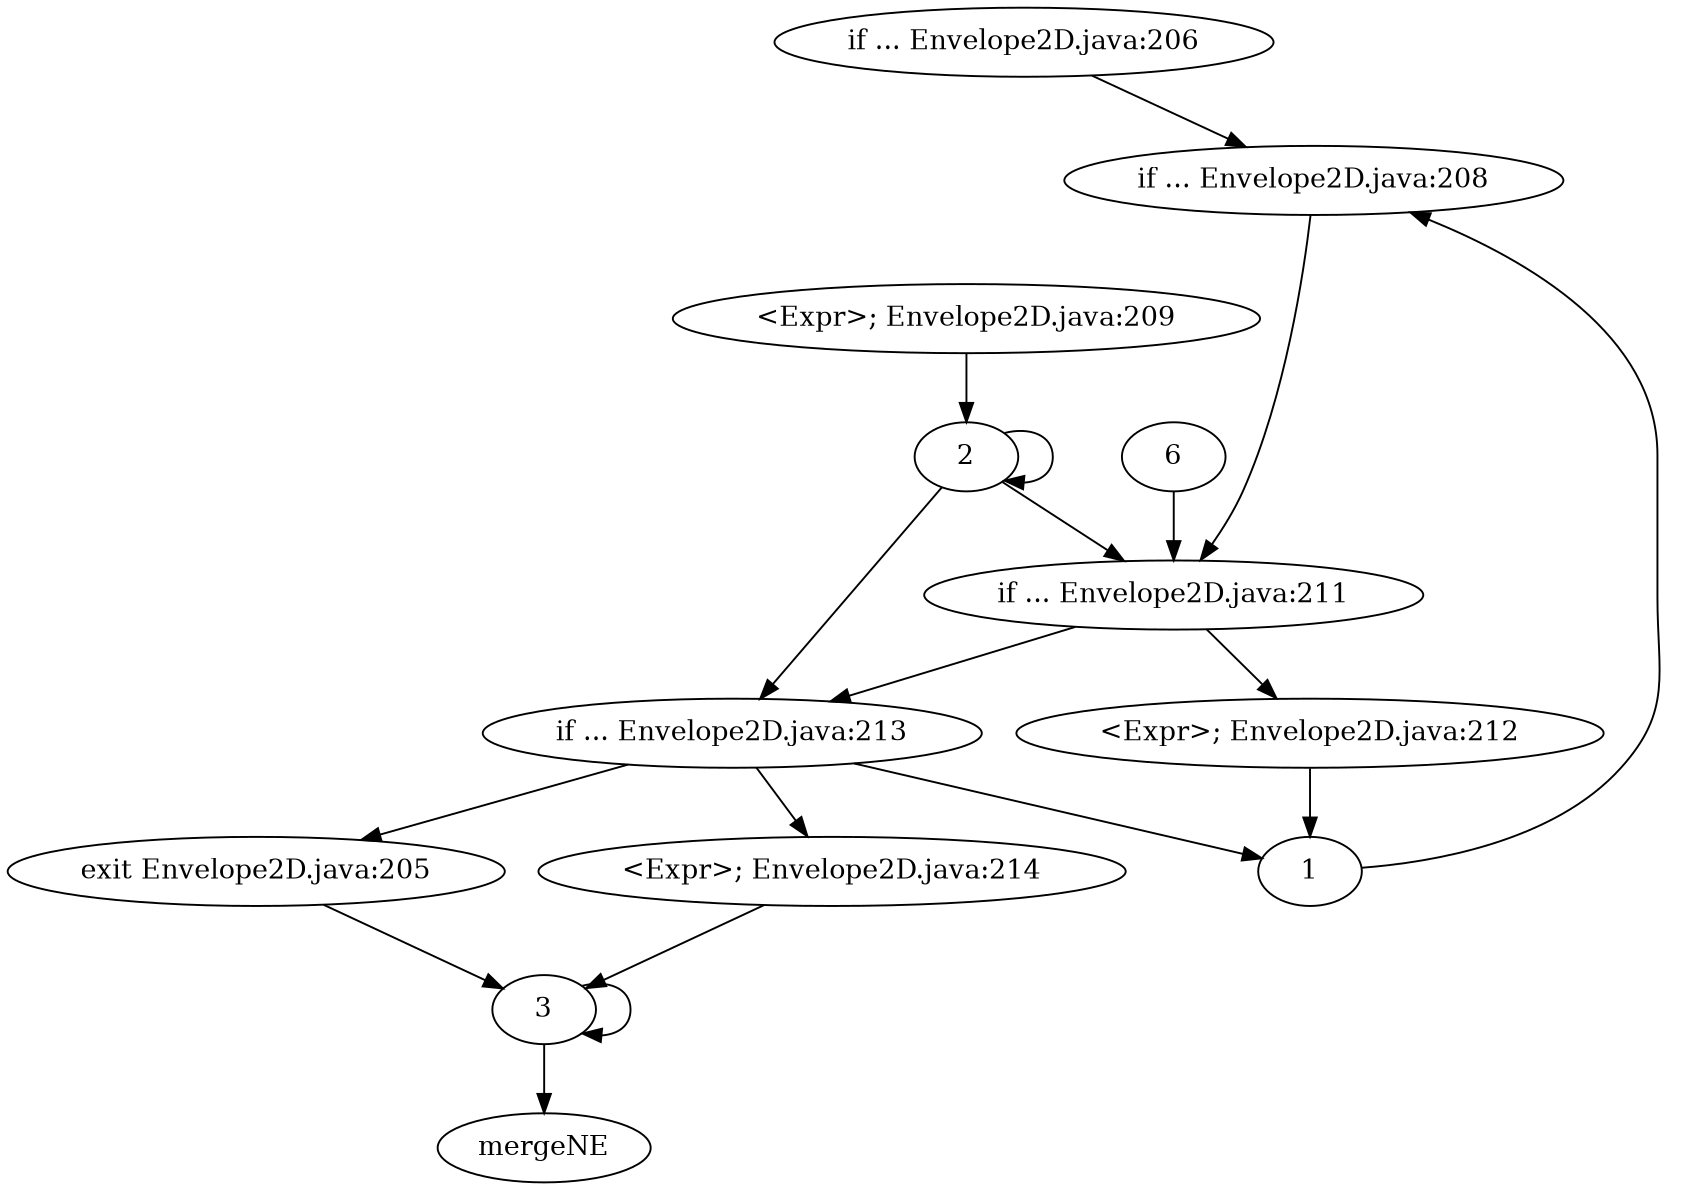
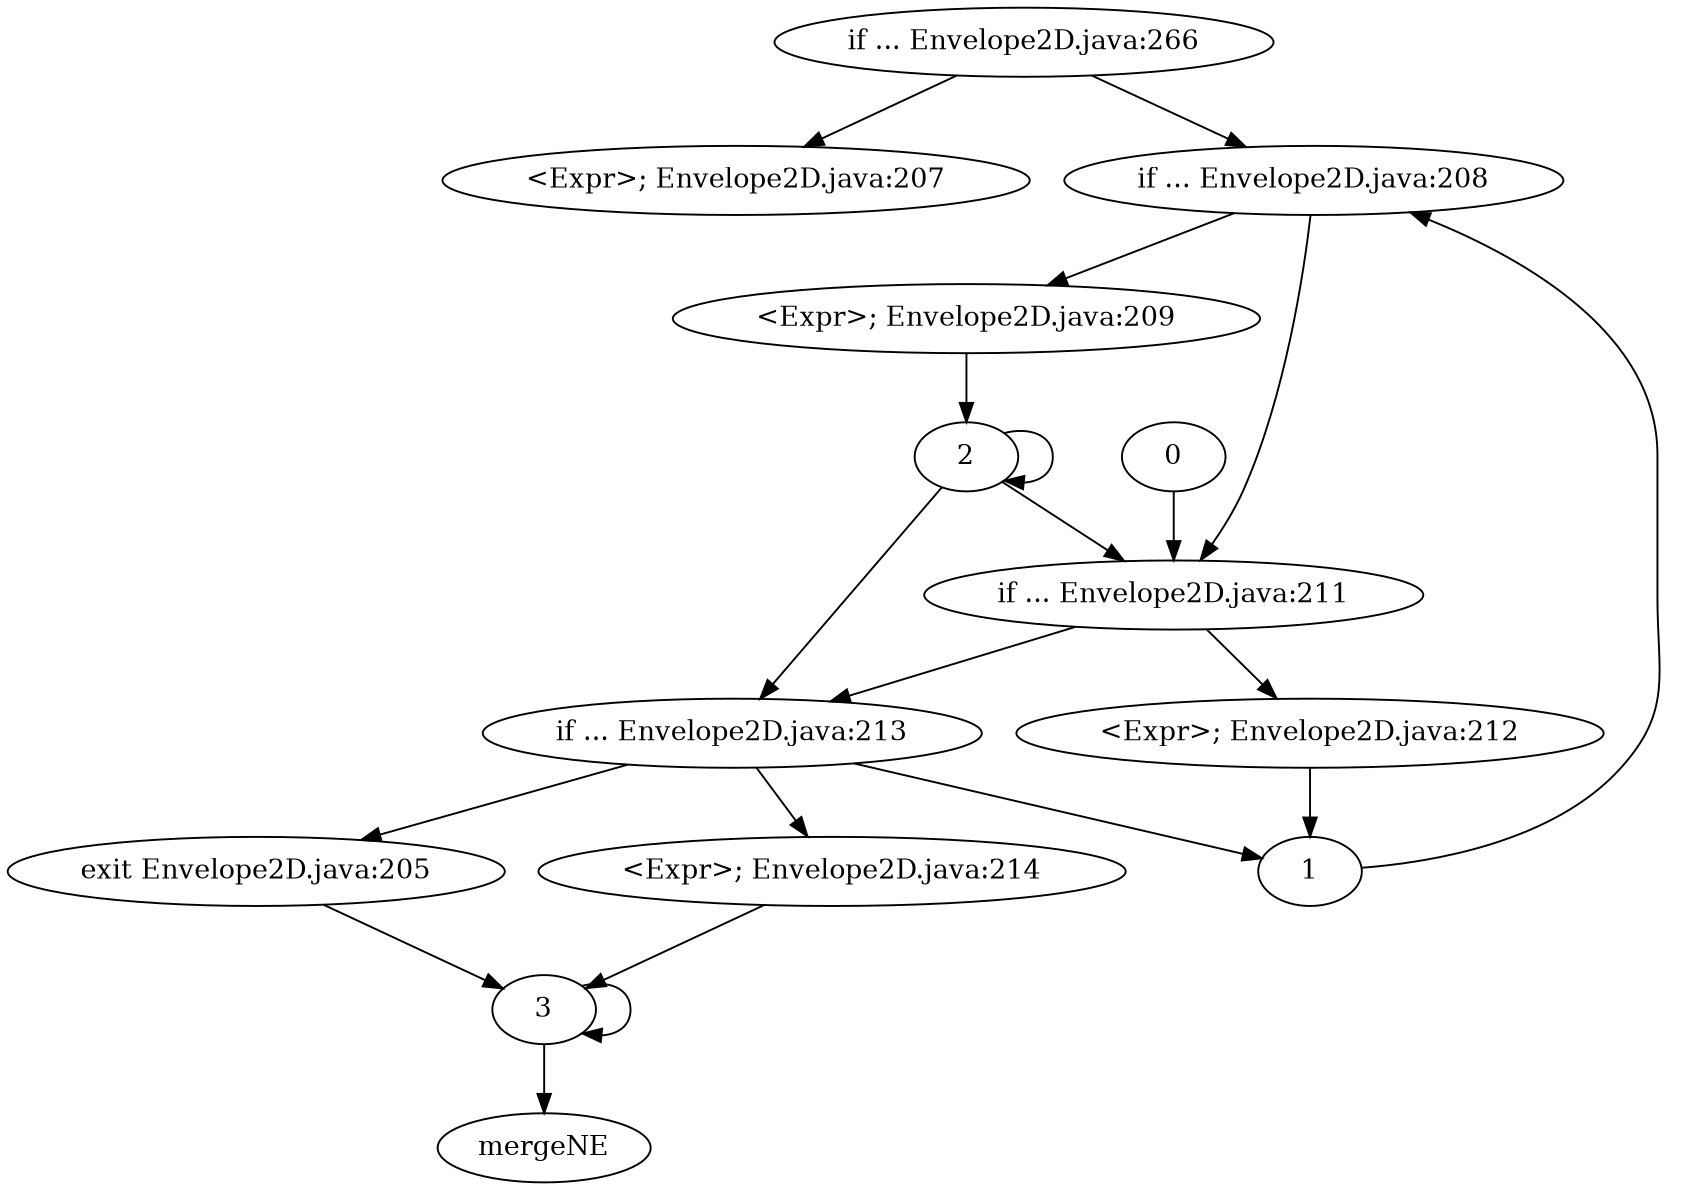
  strict digraph {
-   "if ... Envelope2D.java:206"
+   "if ... Envelope2D.java:206" [label="if ... Envelope2D.java:266"]
+   "<Expr>; Envelope2D.java:207"
    "if ... Envelope2D.java:208"
    "if ... Envelope2D.java:211"
    "<Expr>; Envelope2D.java:209"
-   0 [label=6]
+   0
    "<Expr>; Envelope2D.java:212"
    "if ... Envelope2D.java:213"
    2
    1
    "<Expr>; Envelope2D.java:214"
    n12 [label="exit Envelope2D.java:205"]
    3
    n14 [label=mergeNE]
+   "if ... Envelope2D.java:206" -> "<Expr>; Envelope2D.java:207"
    "if ... Envelope2D.java:206" -> "if ... Envelope2D.java:208"
    "if ... Envelope2D.java:208" -> "if ... Envelope2D.java:211"
+   "if ... Envelope2D.java:208" -> "<Expr>; Envelope2D.java:209"
    "if ... Envelope2D.java:211" -> "<Expr>; Envelope2D.java:212"
    "if ... Envelope2D.java:211" -> "if ... Envelope2D.java:213"
    "<Expr>; Envelope2D.java:209" -> 2
    0 -> "if ... Envelope2D.java:211"
    "<Expr>; Envelope2D.java:212" -> 1
    "if ... Envelope2D.java:213" -> 1
    "if ... Envelope2D.java:213" -> "<Expr>; Envelope2D.java:214"
    "if ... Envelope2D.java:213" -> n12
    2 -> "if ... Envelope2D.java:211"
    2 -> "if ... Envelope2D.java:213"
    2 -> 2
    1 -> "if ... Envelope2D.java:208"
    "<Expr>; Envelope2D.java:214" -> 3
    n12 -> 3
    3 -> 3
    3 -> n14
  }
